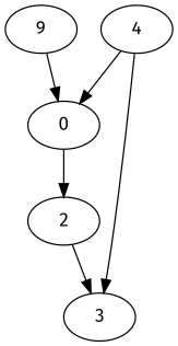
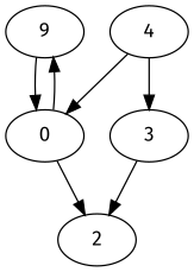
  digraph {
    fontname="Fira Sans"
    node [fontname="Fira Sans"]
    edge [fontname="Fira Sans"]
    n1 [label=9]
    0
    2
    3
    4
    n1 -> 0
+   0 -> n1
    0 -> 2
-   2 -> 3
+   3 -> 2
    4 -> 0
    4 -> 3
  }
